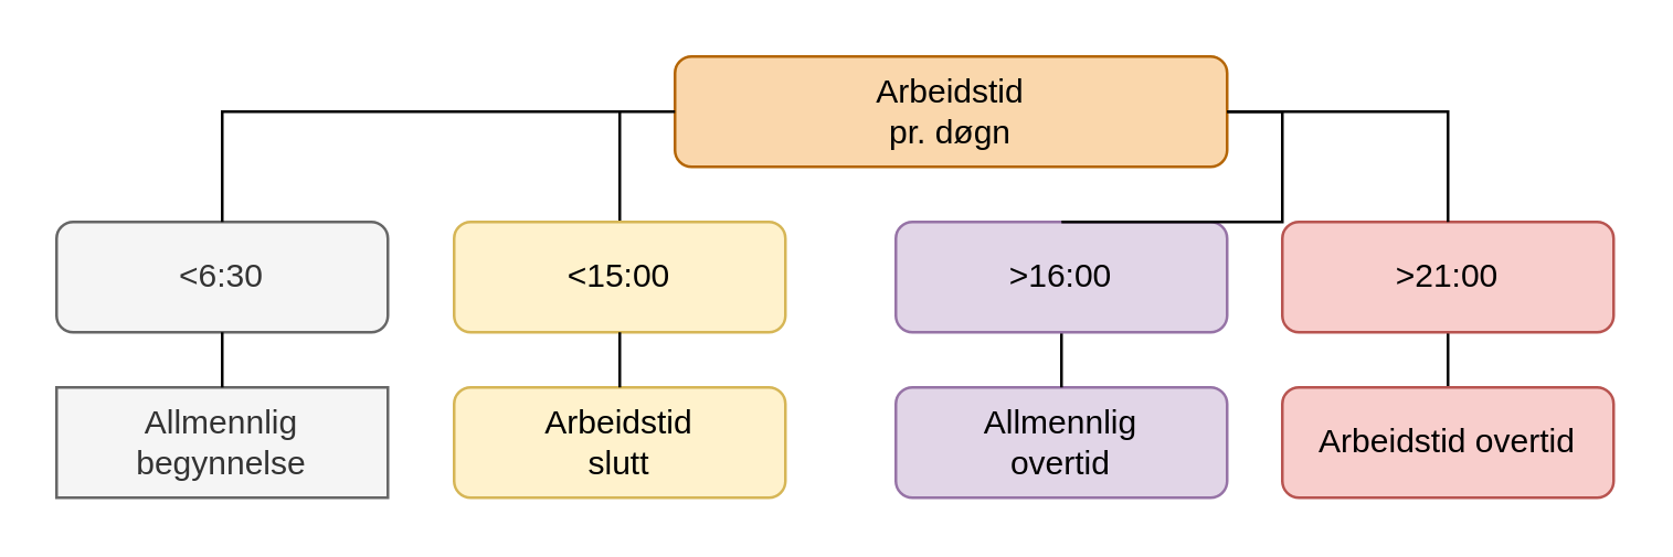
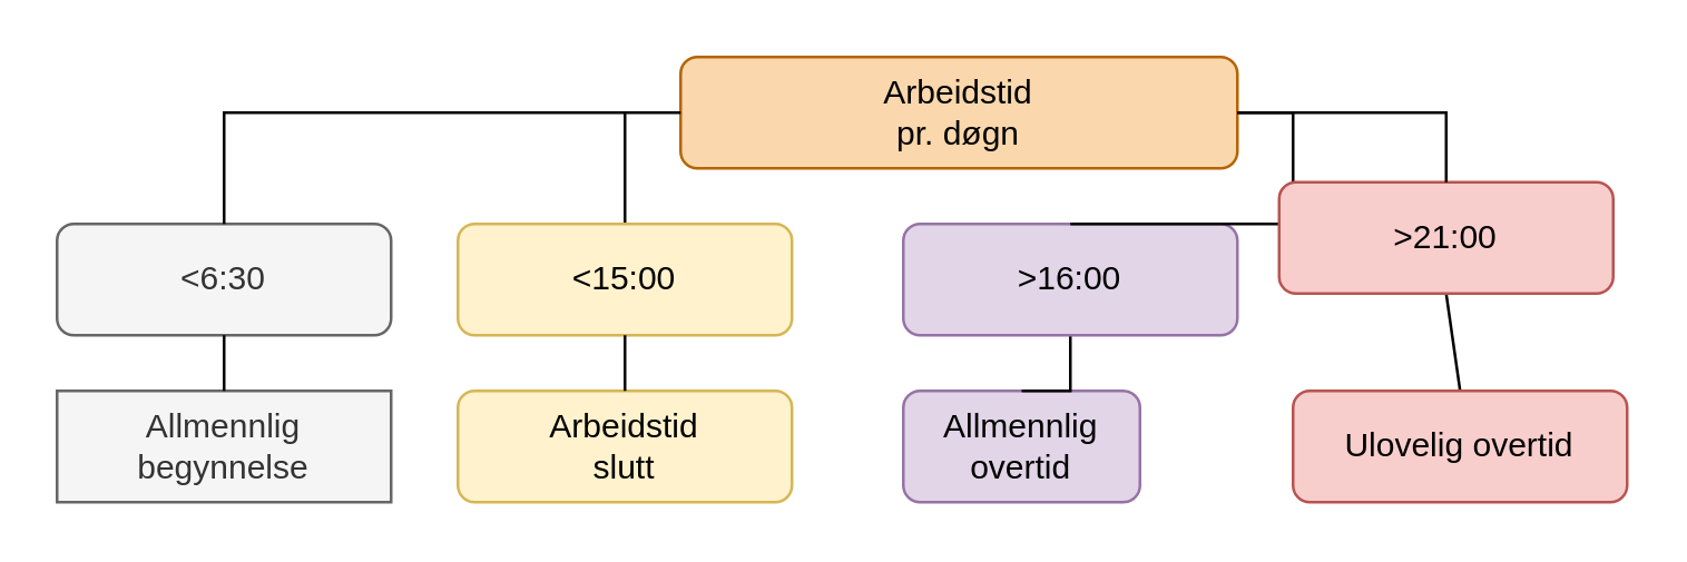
  <mxCell id="0" />
  <mxCell id="1" parent="0" />
  <mxCell id="2" value="&lt;div&gt;Arbeidstid&lt;/div&gt;pr. døgn" style="rounded=1;whiteSpace=wrap;html=1;fillColor=#fad7ac;strokeColor=#b46504;" parent="1" vertex="1"><mxGeometry x="244" y="20" width="200" height="40" as="geometry" /></mxCell>
  <mxCell id="3" value="" style="endArrow=none;html=1;rounded=0;entryX=0.5;entryY=1;entryDx=0;entryDy=0;exitX=0.5;exitY=0;exitDx=0;exitDy=0;" parent="1" edge="1" target="14" source="13"><mxGeometry width="50" height="50" relative="1" as="geometry"><mxPoint x="414" y="330" as="sourcePoint" /><mxPoint x="464" y="280" as="targetPoint" /></mxGeometry></mxCell>
  <mxCell id="4" value="&lt;div&gt;Allmennlig &lt;br&gt;&lt;/div&gt;&lt;div&gt;begynnelse&lt;br&gt;&lt;/div&gt;" style="whiteSpace=wrap;html=1;fillColor=#f5f5f5;fontColor=#333333;strokeColor=#666666;rounded=0;" parent="1" vertex="1"><mxGeometry x="20" y="140" width="120" height="40" as="geometry" /></mxCell>
  <mxCell id="5" value="&lt;div&gt;Arbeidstid&lt;/div&gt;&lt;div&gt;slutt&lt;/div&gt;" style="rounded=1;whiteSpace=wrap;html=1;fillColor=#fff2cc;strokeColor=#d6b656;" parent="1" vertex="1"><mxGeometry x="164" y="140" width="120" height="40" as="geometry" /></mxCell>
- <mxCell id="6" value="&lt;div&gt;Allmennlig&lt;/div&gt;&lt;div&gt;overtid&lt;br&gt;&lt;/div&gt;" style="rounded=1;whiteSpace=wrap;html=1;fillColor=#e1d5e7;strokeColor=#9673a6;" parent="1" vertex="1"><mxGeometry x="324" y="140" width="120" height="40" as="geometry" /></mxCell>
+ <mxCell id="6" value="&lt;div&gt;Allmennlig&lt;/div&gt;&lt;div&gt;overtid&lt;br&gt;&lt;/div&gt;" style="rounded=1;whiteSpace=wrap;html=1;fillColor=#e1d5e7;strokeColor=#9673a6;" parent="1" vertex="1"><mxGeometry x="324" y="140" width="85" height="40" as="geometry" /></mxCell>
  <mxCell id="7" value="" style="endArrow=none;html=1;rounded=0;startArrow=none;startFill=1;exitX=0.5;exitY=0;exitDx=0;exitDy=0;" parent="1" source="8" edge="1"><mxGeometry width="50" height="50" relative="1" as="geometry"><mxPoint x="334" y="50" as="sourcePoint" /><mxPoint x="224" y="40" as="targetPoint" /></mxGeometry></mxCell>
  <mxCell id="8" value="&amp;lt;15:00" style="rounded=1;whiteSpace=wrap;html=1;fillColor=#fff2cc;strokeColor=#d6b656;" parent="1" vertex="1"><mxGeometry x="164" y="80" width="120" height="40" as="geometry" /></mxCell>
  <mxCell id="9" value="" style="endArrow=none;html=1;rounded=0;entryX=0.5;entryY=1;entryDx=0;entryDy=0;startArrow=none;startFill=0;exitX=0.5;exitY=0;exitDx=0;exitDy=0;endFill=0;" parent="1" source="5" target="8" edge="1"><mxGeometry width="50" height="50" relative="1" as="geometry"><mxPoint x="244" y="140" as="sourcePoint" /><mxPoint x="244" y="60" as="targetPoint" /></mxGeometry></mxCell>
  <mxCell id="10" style="edgeStyle=orthogonalEdgeStyle;rounded=0;orthogonalLoop=1;jettySize=auto;html=1;entryX=0.5;entryY=0;entryDx=0;entryDy=0;startArrow=none;exitX=0.5;exitY=1;exitDx=0;exitDy=0;endArrow=none;endFill=0;" parent="1" source="11" target="6" edge="1"><mxGeometry relative="1" as="geometry"><mxPoint x="114" y="150" as="targetPoint" /><mxPoint x="524" y="150" as="sourcePoint" /><Array as="points"><mxPoint x="384" y="110" /><mxPoint x="384" y="110" /></Array></mxGeometry></mxCell>
  <mxCell id="11" value="&amp;gt;16:00" style="rounded=1;whiteSpace=wrap;html=1;fillColor=#e1d5e7;strokeColor=#9673a6;" parent="1" vertex="1"><mxGeometry x="324" y="80" width="120" height="40" as="geometry" /></mxCell>
  <mxCell id="12" value="" style="edgeStyle=orthogonalEdgeStyle;rounded=0;orthogonalLoop=1;jettySize=auto;html=1;exitX=1;exitY=0.5;exitDx=0;exitDy=0;entryX=0.5;entryY=0;entryDx=0;entryDy=0;endArrow=none;" parent="1" source="2" target="11" edge="1"><mxGeometry relative="1" as="geometry"><mxPoint x="384" y="140" as="targetPoint" /><mxPoint x="304" y="40" as="sourcePoint" /></mxGeometry></mxCell>
- <mxCell id="13" value="Arbeidstid overtid" style="rounded=1;whiteSpace=wrap;html=1;fillColor=#f8cecc;strokeColor=#b85450;" vertex="1" parent="1"><mxGeometry x="464" y="140" width="120" height="40" as="geometry" /></mxCell>
- <mxCell id="14" value="&lt;div&gt;&amp;gt;21:00&lt;/div&gt;" style="rounded=1;whiteSpace=wrap;html=1;fillColor=#f8cecc;strokeColor=#b85450;" vertex="1" parent="1"><mxGeometry x="464" y="80" width="120" height="40" as="geometry" /></mxCell>
+ <mxCell id="13" value="Ulovelig overtid" style="rounded=1;whiteSpace=wrap;html=1;fillColor=#f8cecc;strokeColor=#b85450;" vertex="1" parent="1"><mxGeometry x="464" y="140" width="120" height="40" as="geometry" /></mxCell>
+ <mxCell id="14" value="&lt;div&gt;&amp;gt;21:00&lt;/div&gt;" style="rounded=1;whiteSpace=wrap;html=1;fillColor=#f8cecc;strokeColor=#b85450;" vertex="1" parent="1"><mxGeometry x="459" y="65" width="120" height="40" as="geometry" /></mxCell>
  <mxCell id="15" value="" style="edgeStyle=orthogonalEdgeStyle;rounded=0;orthogonalLoop=1;jettySize=auto;html=1;exitX=1;exitY=0.5;exitDx=0;exitDy=0;entryX=0.5;entryY=0;entryDx=0;entryDy=0;endArrow=none;" edge="1" parent="1" target="14" source="2"><mxGeometry relative="1" as="geometry"><mxPoint x="524" y="140" as="targetPoint" /><mxPoint x="444" y="40" as="sourcePoint" /></mxGeometry></mxCell>
  <mxCell id="16" value="&lt;div&gt;&amp;lt;6:30&lt;/div&gt;" style="rounded=1;whiteSpace=wrap;html=1;fillColor=#f5f5f5;fontColor=#333333;strokeColor=#666666;" parent="1" vertex="1"><mxGeometry x="20" y="80" width="120" height="40" as="geometry" /></mxCell>
  <mxCell id="17" value="" style="edgeStyle=orthogonalEdgeStyle;rounded=0;orthogonalLoop=1;jettySize=auto;html=1;exitX=0;exitY=0.5;exitDx=0;exitDy=0;endArrow=none;endFill=0;entryX=0.5;entryY=0;entryDx=0;entryDy=0;" edge="1" parent="1" source="2" target="16"><mxGeometry relative="1" as="geometry"><mxPoint x="84" y="80" as="targetPoint" /><mxPoint x="244" y="40" as="sourcePoint" /></mxGeometry></mxCell>
  <mxCell id="18" value="" style="endArrow=none;html=1;rounded=0;entryX=0.5;entryY=1;entryDx=0;entryDy=0;exitX=0.5;exitY=0;exitDx=0;exitDy=0;" edge="1" parent="1" source="4" target="16"><mxGeometry width="50" height="50" relative="1" as="geometry"><mxPoint x="84" y="140" as="sourcePoint" /><mxPoint x="84" y="120" as="targetPoint" /></mxGeometry></mxCell>
